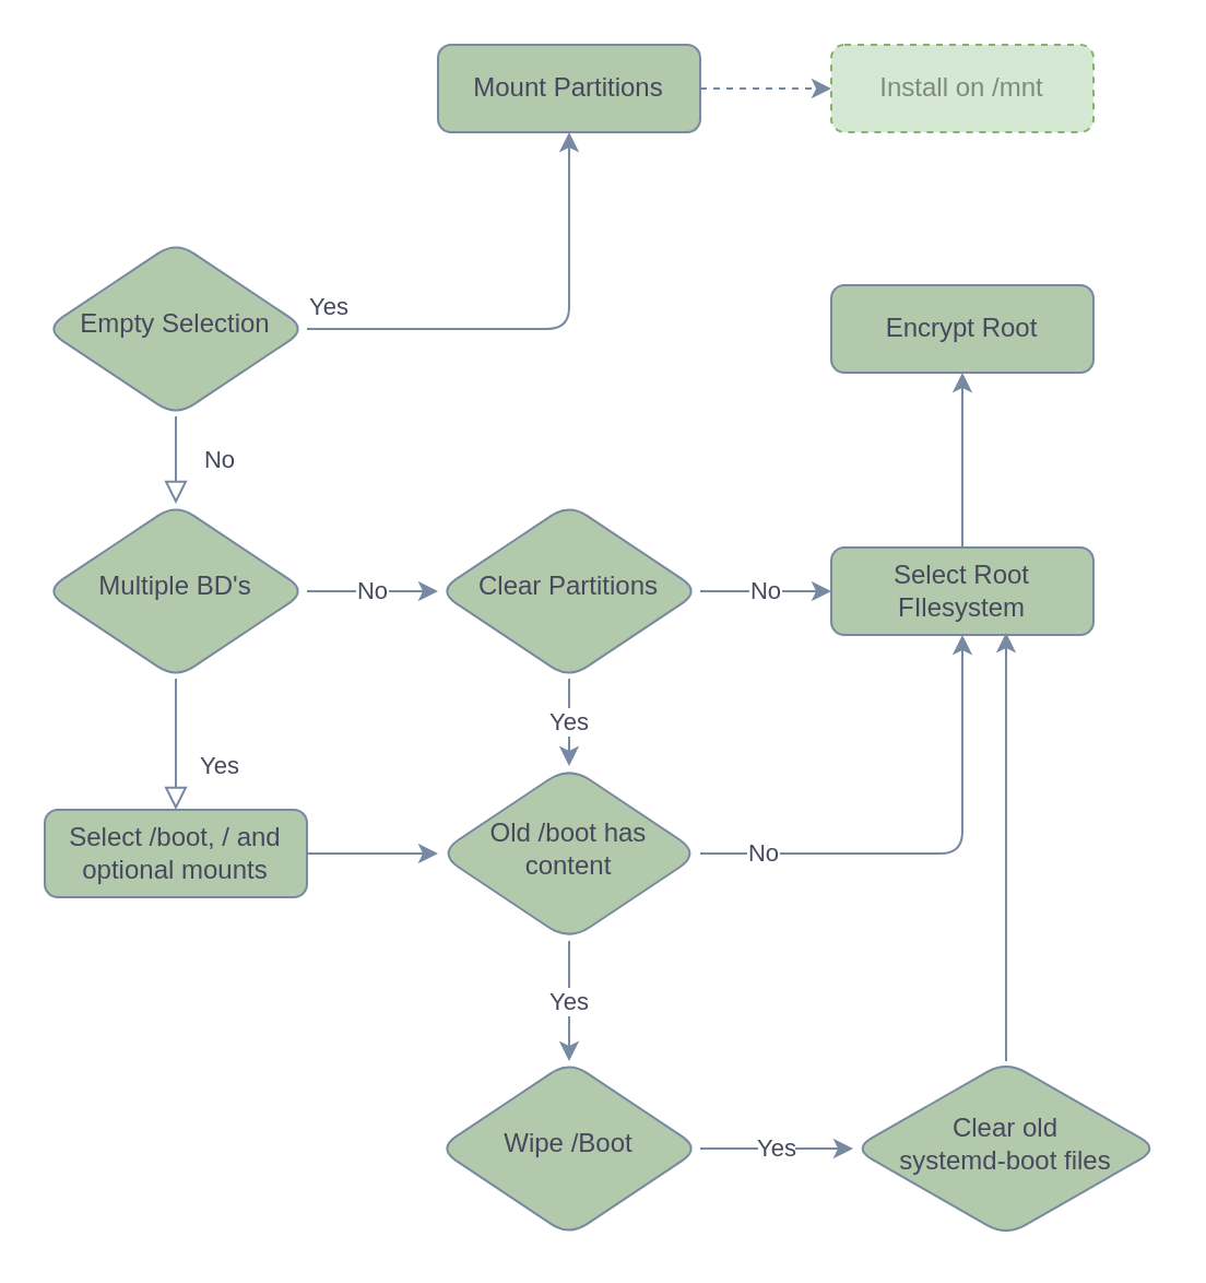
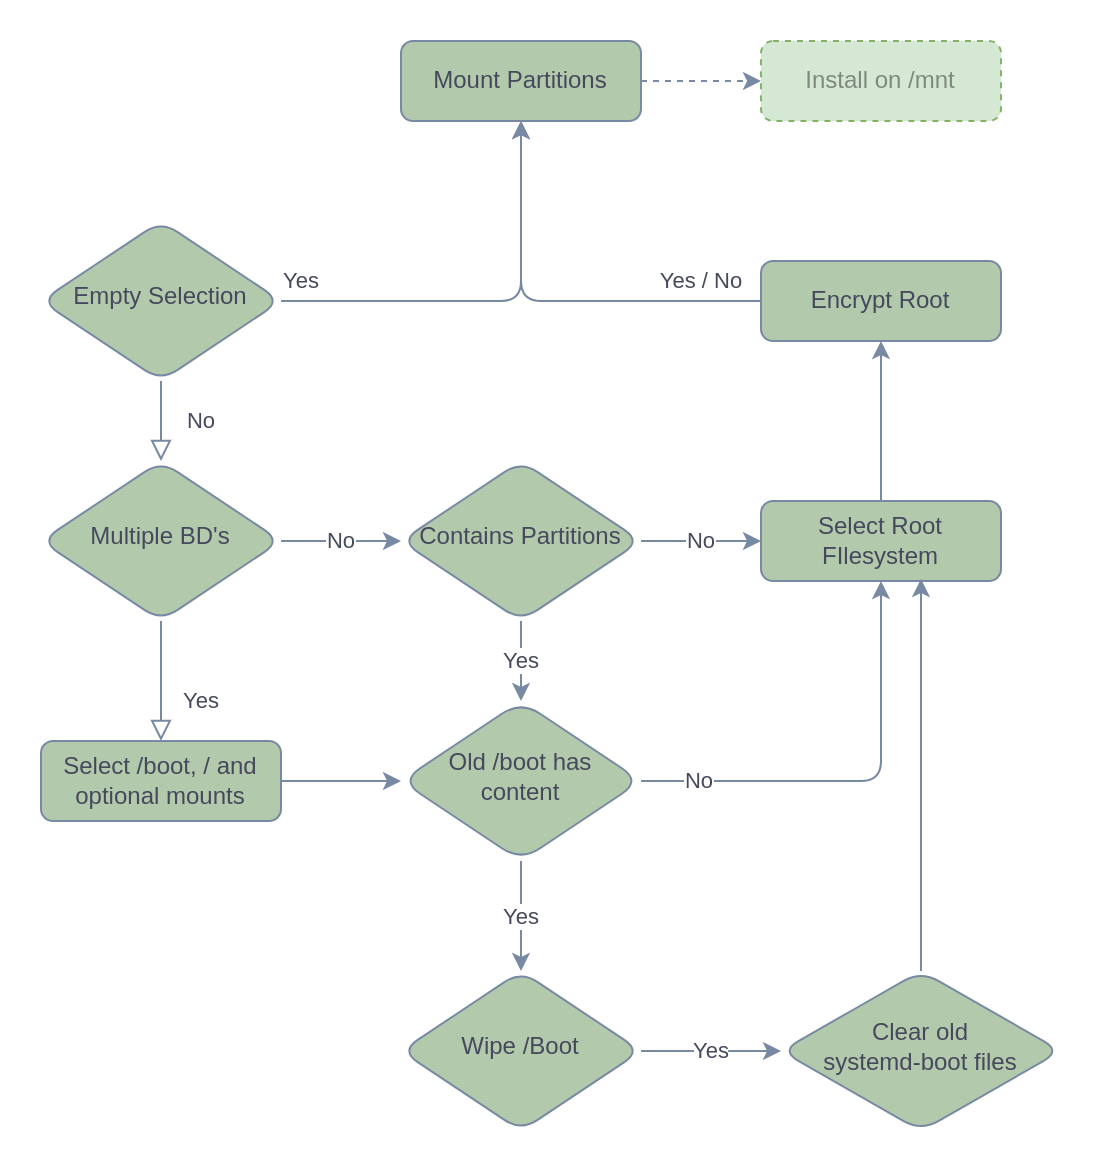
  <mxCell id="0" />
  <mxCell id="1" parent="0" />
  <mxCell id="2" value="No" style="html=1;jettySize=auto;orthogonalLoop=1;fontSize=11;endArrow=block;endFill=0;endSize=8;strokeWidth=1;shadow=0;labelBackgroundColor=none;edgeStyle=orthogonalEdgeStyle;strokeColor=#788AA3;fontColor=#46495D;" parent="1" source="4" target="9" edge="1"><mxGeometry y="20" relative="1" as="geometry"><mxPoint as="offset" /></mxGeometry></mxCell>
  <mxCell id="3" value="Yes" style="edgeStyle=orthogonalEdgeStyle;orthogonalLoop=1;jettySize=auto;html=1;entryX=0.5;entryY=1;entryDx=0;entryDy=0;strokeColor=#788AA3;fontColor=#46495D;" edge="1" parent="1" source="4" target="21"><mxGeometry x="-0.909" y="10" relative="1" as="geometry"><mxPoint as="offset" /></mxGeometry></mxCell>
  <mxCell id="4" value="Empty Selection" style="rhombus;whiteSpace=wrap;html=1;shadow=0;fontFamily=Helvetica;fontSize=12;align=center;strokeWidth=1;spacing=6;spacingTop=-4;rounded=1;fillColor=#B2C9AB;strokeColor=#788AA3;fontColor=#46495D;" parent="1" vertex="1"><mxGeometry x="20" y="110" width="120" height="80" as="geometry" /></mxCell>
+ <mxCell id="5" value="Yes / No" style="edgeStyle=orthogonalEdgeStyle;curved=0;rounded=1;sketch=0;orthogonalLoop=1;jettySize=auto;html=1;strokeColor=#788AA3;fillColor=#B2C9AB;fontColor=#46495D;exitX=0.5;exitY=1;exitDx=0;exitDy=0;entryX=0;entryY=0.5;entryDx=0;entryDy=0;startArrow=classic;startFill=1;endArrow=none;endFill=0;" edge="1" parent="1" source="21" target="6"><mxGeometry x="0.714" y="10" relative="1" as="geometry"><mxPoint x="300" y="100" as="targetPoint" /><mxPoint as="offset" /></mxGeometry></mxCell>
  <mxCell id="6" value="Encrypt Root" style="whiteSpace=wrap;html=1;fontSize=12;glass=0;strokeWidth=1;shadow=0;rounded=1;fillColor=#B2C9AB;strokeColor=#788AA3;fontColor=#46495D;" parent="1" vertex="1"><mxGeometry x="380" y="130" width="120" height="40" as="geometry" /></mxCell>
  <mxCell id="7" value="Yes" style="html=1;jettySize=auto;orthogonalLoop=1;fontSize=11;endArrow=block;endFill=0;endSize=8;strokeWidth=1;shadow=0;labelBackgroundColor=none;edgeStyle=orthogonalEdgeStyle;strokeColor=#788AA3;fontColor=#46495D;" parent="1" source="9" target="11" edge="1"><mxGeometry x="0.333" y="20" relative="1" as="geometry"><mxPoint as="offset" /></mxGeometry></mxCell>
  <mxCell id="8" value="No" style="edgeStyle=orthogonalEdgeStyle;orthogonalLoop=1;jettySize=auto;html=1;strokeColor=#788AA3;fontColor=#46495D;" edge="1" parent="1" source="9" target="14"><mxGeometry relative="1" as="geometry" /></mxCell>
  <mxCell id="9" value="Multiple BD's" style="rhombus;whiteSpace=wrap;html=1;shadow=0;fontFamily=Helvetica;fontSize=12;align=center;strokeWidth=1;spacing=6;spacingTop=-4;rounded=1;fillColor=#B2C9AB;strokeColor=#788AA3;fontColor=#46495D;" parent="1" vertex="1"><mxGeometry x="20" y="230" width="120" height="80" as="geometry" /></mxCell>
  <mxCell id="10" style="edgeStyle=orthogonalEdgeStyle;curved=0;rounded=1;sketch=0;orthogonalLoop=1;jettySize=auto;html=1;strokeColor=#788AA3;fillColor=#B2C9AB;fontColor=#46495D;" edge="1" parent="1" source="11" target="17"><mxGeometry relative="1" as="geometry" /></mxCell>
  <mxCell id="11" value="Select /boot, / and optional mounts" style="whiteSpace=wrap;html=1;fontSize=12;glass=0;strokeWidth=1;shadow=0;rounded=1;fillColor=#B2C9AB;strokeColor=#788AA3;fontColor=#46495D;" parent="1" vertex="1"><mxGeometry x="20" y="370" width="120" height="40" as="geometry" /></mxCell>
  <mxCell id="12" value="Yes" style="edgeStyle=orthogonalEdgeStyle;orthogonalLoop=1;jettySize=auto;html=1;strokeColor=#788AA3;fontColor=#46495D;" edge="1" parent="1" source="14" target="17"><mxGeometry relative="1" as="geometry" /></mxCell>
  <mxCell id="13" value="No" style="edgeStyle=orthogonalEdgeStyle;orthogonalLoop=1;jettySize=auto;html=1;entryX=0;entryY=0.5;entryDx=0;entryDy=0;strokeColor=#788AA3;fontColor=#46495D;" edge="1" parent="1" source="14" target="19"><mxGeometry relative="1" as="geometry" /></mxCell>
- <mxCell id="14" value="Clear Partitions" style="rhombus;whiteSpace=wrap;html=1;shadow=0;fontFamily=Helvetica;fontSize=12;align=center;strokeWidth=1;spacing=6;spacingTop=-4;rounded=1;fillColor=#B2C9AB;strokeColor=#788AA3;fontColor=#46495D;" vertex="1" parent="1"><mxGeometry x="200" y="230" width="120" height="80" as="geometry" /></mxCell>
+ <mxCell id="14" value="Contains Partitions" style="rhombus;whiteSpace=wrap;html=1;shadow=0;fontFamily=Helvetica;fontSize=12;align=center;strokeWidth=1;spacing=6;spacingTop=-4;rounded=1;fillColor=#B2C9AB;strokeColor=#788AA3;fontColor=#46495D;" vertex="1" parent="1"><mxGeometry x="200" y="230" width="120" height="80" as="geometry" /></mxCell>
  <mxCell id="15" value="No" style="edgeStyle=orthogonalEdgeStyle;orthogonalLoop=1;jettySize=auto;html=1;entryX=0.5;entryY=1;entryDx=0;entryDy=0;strokeColor=#788AA3;fontColor=#46495D;" edge="1" parent="1" source="17" target="19"><mxGeometry x="-0.739" relative="1" as="geometry"><mxPoint as="offset" /></mxGeometry></mxCell>
  <mxCell id="16" value="Yes" style="edgeStyle=orthogonalEdgeStyle;curved=0;rounded=1;sketch=0;orthogonalLoop=1;jettySize=auto;html=1;startArrow=none;startFill=0;endArrow=classic;endFill=1;strokeColor=#788AA3;fillColor=#B2C9AB;fontColor=#46495D;" edge="1" parent="1" source="17" target="24"><mxGeometry relative="1" as="geometry" /></mxCell>
  <mxCell id="17" value="Old /boot has content" style="rhombus;whiteSpace=wrap;html=1;shadow=0;fontFamily=Helvetica;fontSize=12;align=center;strokeWidth=1;spacing=6;spacingTop=-4;rounded=1;fillColor=#B2C9AB;strokeColor=#788AA3;fontColor=#46495D;arcSize=23;" vertex="1" parent="1"><mxGeometry x="200" y="350" width="120" height="80" as="geometry" /></mxCell>
  <mxCell id="18" style="edgeStyle=orthogonalEdgeStyle;orthogonalLoop=1;jettySize=auto;html=1;entryX=0.5;entryY=1;entryDx=0;entryDy=0;strokeColor=#788AA3;fontColor=#46495D;" edge="1" parent="1" source="19" target="6"><mxGeometry relative="1" as="geometry"><Array as="points" /></mxGeometry></mxCell>
  <mxCell id="19" value="Select Root FIlesystem" style="whiteSpace=wrap;html=1;fontSize=12;glass=0;strokeWidth=1;shadow=0;rounded=1;fillColor=#B2C9AB;strokeColor=#788AA3;fontColor=#46495D;" vertex="1" parent="1"><mxGeometry x="380" y="250" width="120" height="40" as="geometry" /></mxCell>
  <mxCell id="20" value="" style="edgeStyle=orthogonalEdgeStyle;curved=0;rounded=1;sketch=0;orthogonalLoop=1;jettySize=auto;html=1;strokeColor=#788AA3;fillColor=#B2C9AB;fontColor=#46495D;dashed=1;" edge="1" parent="1" source="21" target="22"><mxGeometry relative="1" as="geometry" /></mxCell>
  <mxCell id="21" value="Mount Partitions" style="whiteSpace=wrap;html=1;rounded=1;shadow=0;fontColor=#46495D;strokeColor=#788AA3;strokeWidth=1;fillColor=#B2C9AB;glass=0;" vertex="1" parent="1"><mxGeometry x="200" y="20" width="120" height="40" as="geometry" /></mxCell>
  <mxCell id="22" value="Install on /mnt" style="whiteSpace=wrap;html=1;rounded=1;shadow=0;strokeColor=#82b366;strokeWidth=1;fillColor=#d5e8d4;glass=0;dashed=1;textOpacity=40;" vertex="1" parent="1"><mxGeometry x="380" y="20" width="120" height="40" as="geometry" /></mxCell>
  <mxCell id="23" value="Yes" style="edgeStyle=orthogonalEdgeStyle;curved=0;rounded=1;sketch=0;orthogonalLoop=1;jettySize=auto;html=1;startArrow=none;startFill=0;endArrow=classic;endFill=1;strokeColor=#788AA3;fillColor=#B2C9AB;fontColor=#46495D;" edge="1" parent="1" source="24" target="26"><mxGeometry relative="1" as="geometry" /></mxCell>
  <mxCell id="24" value="Wipe /Boot" style="rhombus;whiteSpace=wrap;html=1;shadow=0;fontFamily=Helvetica;fontSize=12;align=center;strokeWidth=1;spacing=6;spacingTop=-4;rounded=1;fillColor=#B2C9AB;strokeColor=#788AA3;fontColor=#46495D;" vertex="1" parent="1"><mxGeometry x="200" y="485" width="120" height="80" as="geometry" /></mxCell>
  <mxCell id="25" style="edgeStyle=orthogonalEdgeStyle;curved=0;rounded=1;sketch=0;orthogonalLoop=1;jettySize=auto;html=1;startArrow=none;startFill=0;endArrow=classic;endFill=1;strokeColor=#788AA3;fillColor=#B2C9AB;fontColor=#46495D;" edge="1" parent="1" source="26"><mxGeometry relative="1" as="geometry"><mxPoint x="460" y="289" as="targetPoint" /></mxGeometry></mxCell>
  <mxCell id="26" value="Clear old&lt;br&gt;systemd-boot files" style="rhombus;whiteSpace=wrap;html=1;shadow=0;fontFamily=Helvetica;fontSize=12;align=center;strokeWidth=1;spacing=6;spacingTop=-4;rounded=1;fillColor=#B2C9AB;strokeColor=#788AA3;fontColor=#46495D;" vertex="1" parent="1"><mxGeometry x="390" y="485" width="140" height="80" as="geometry" /></mxCell>
